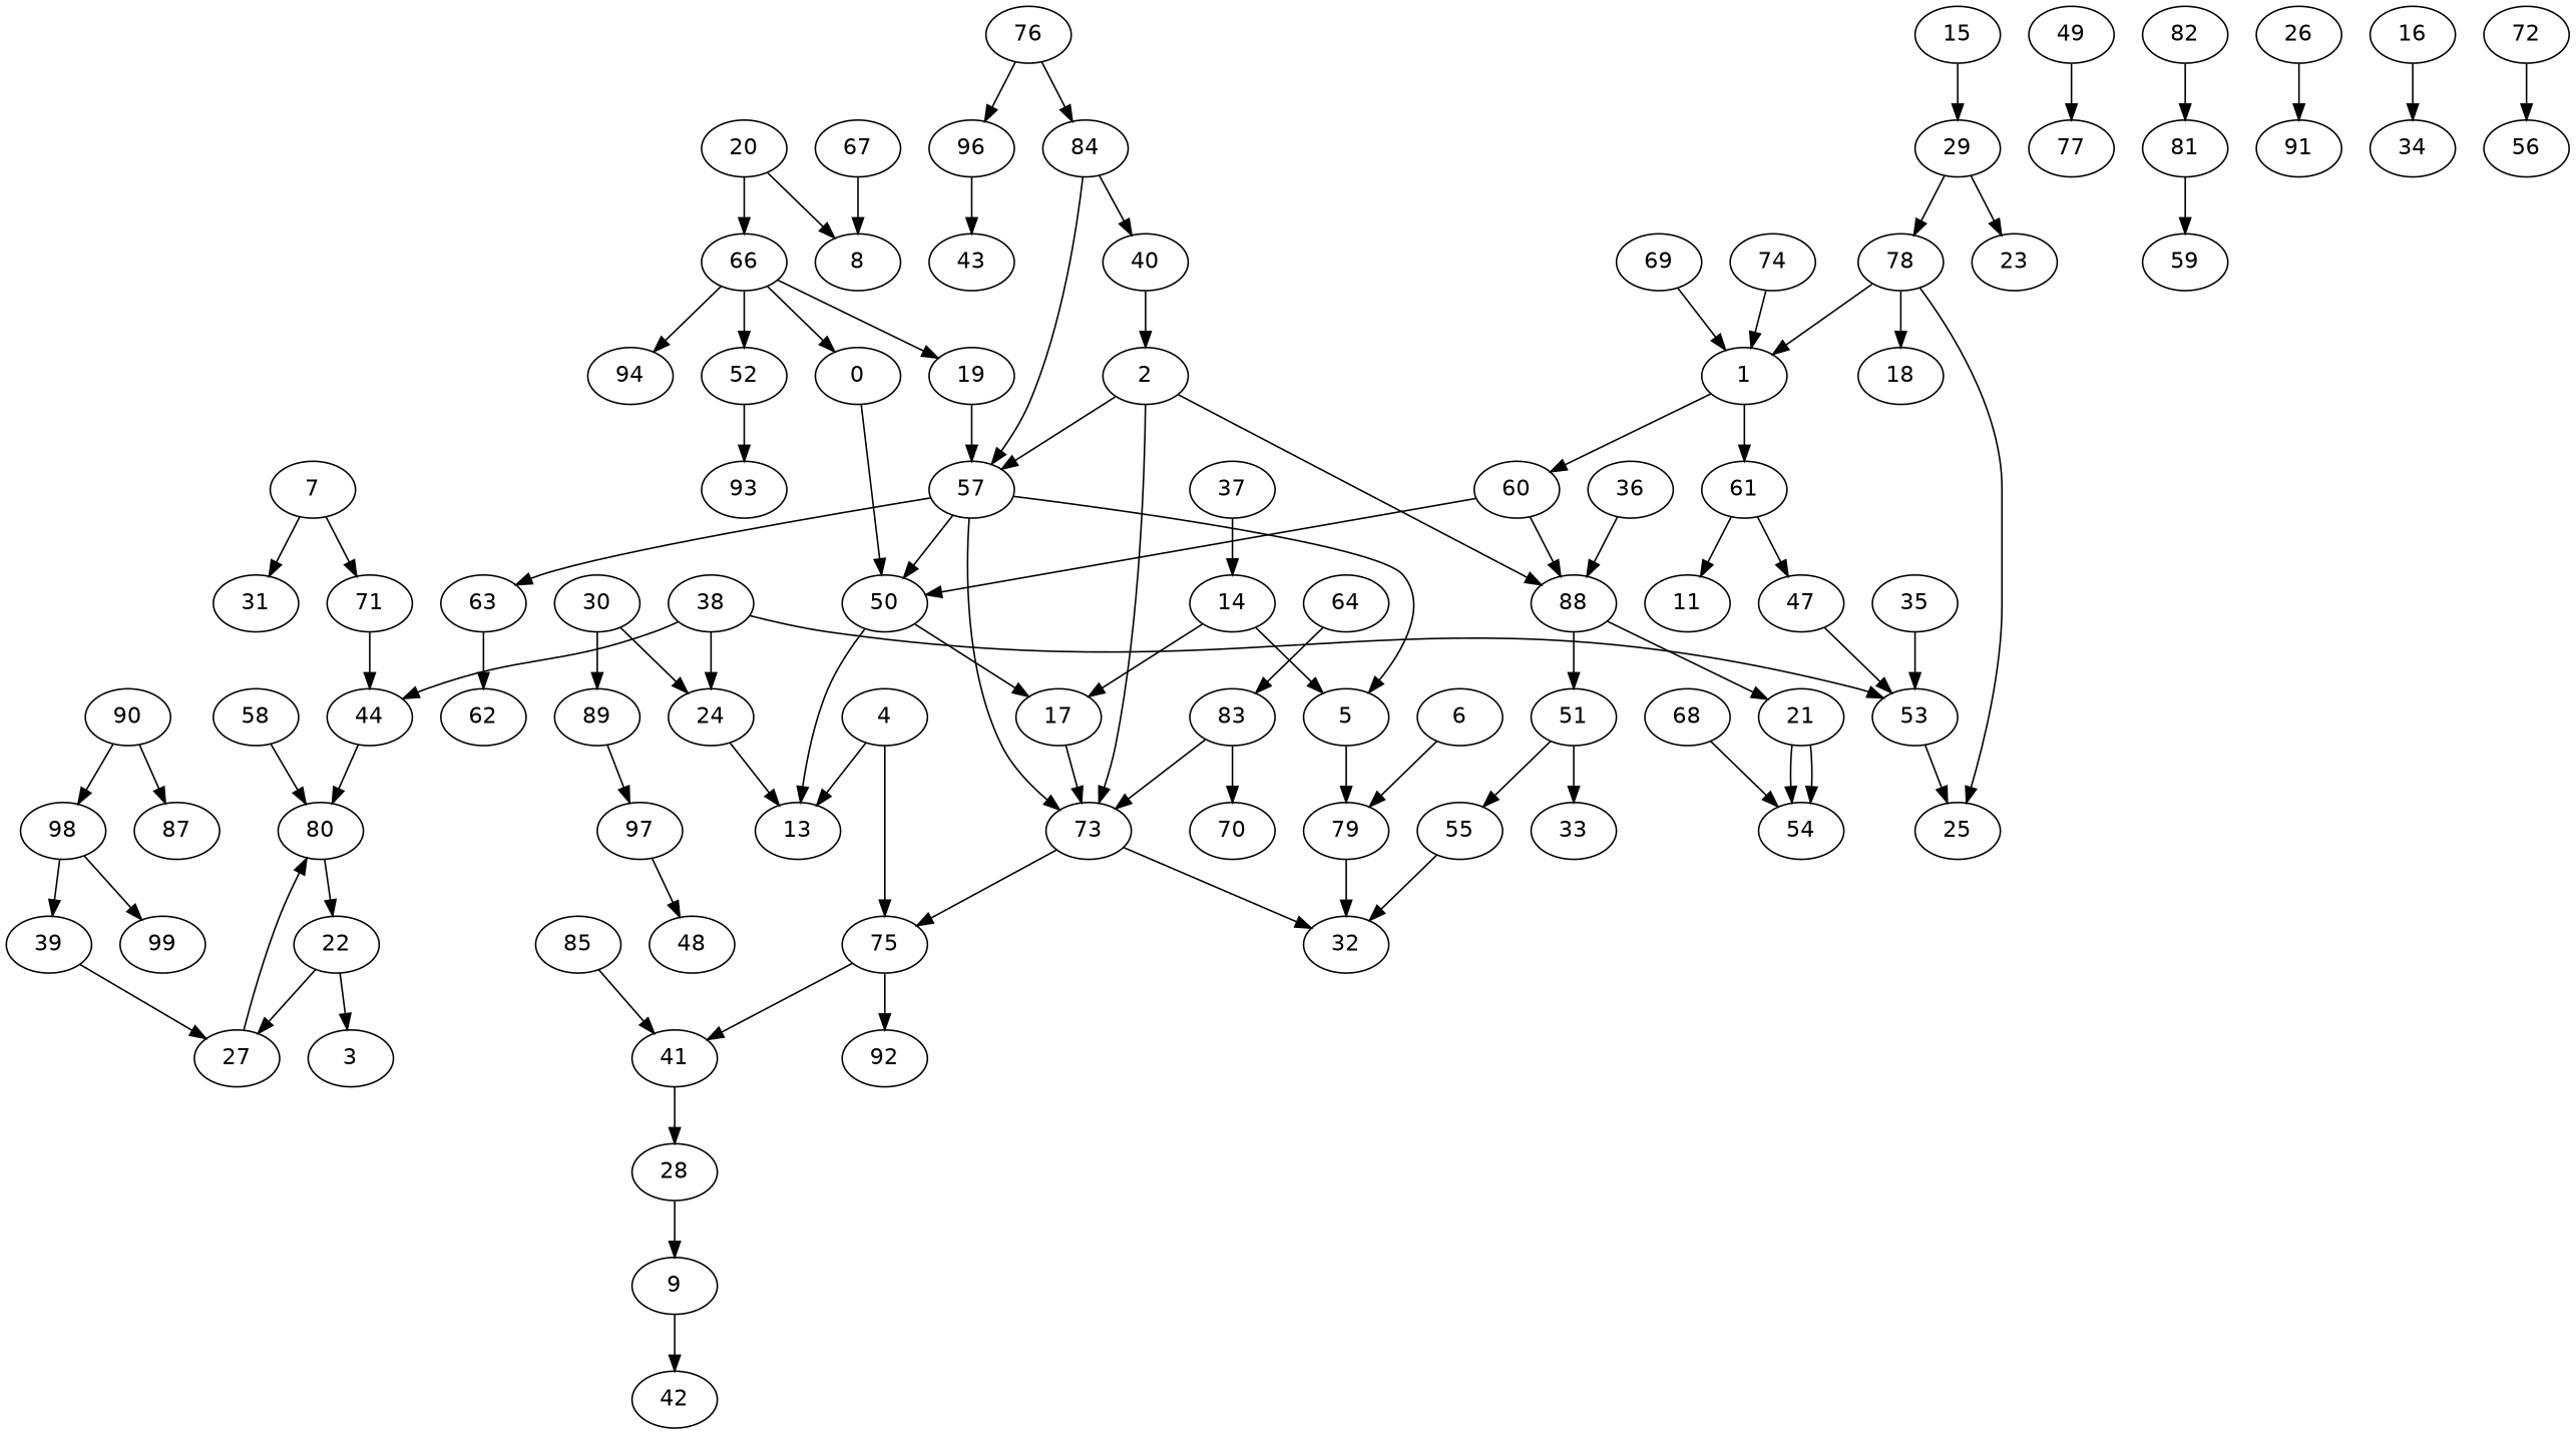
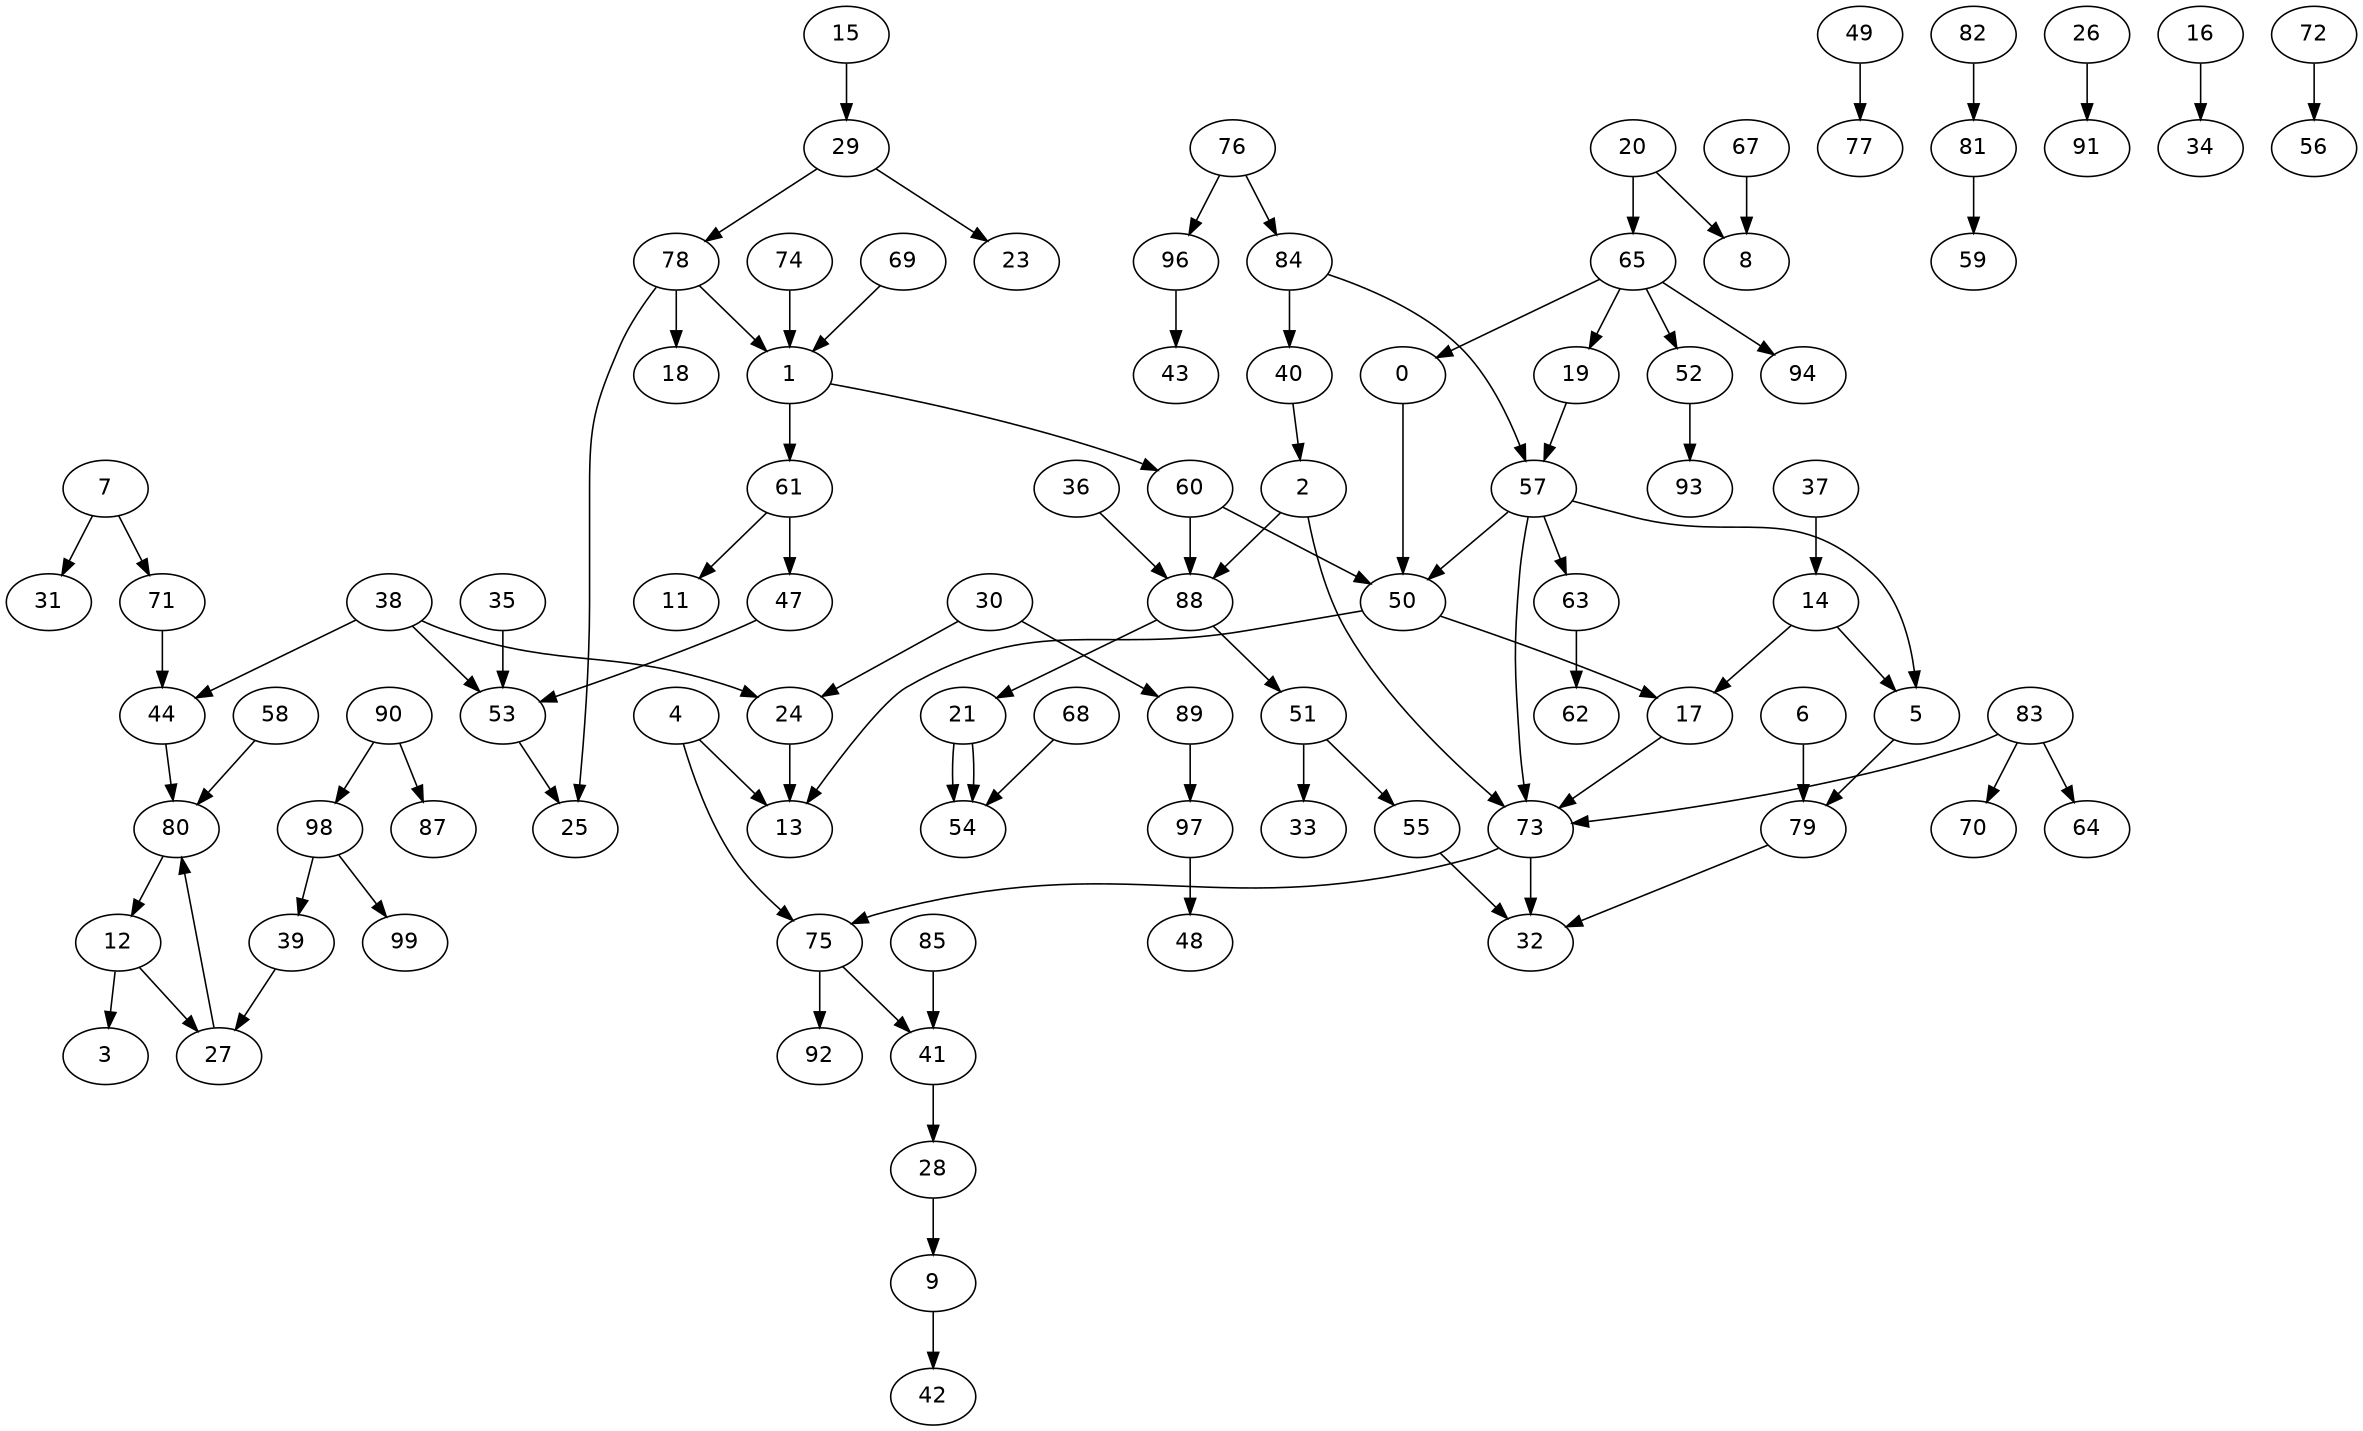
  digraph {
    fontname="DejaVu Sans"
    node [fontname="DejaVu Sans"]
    edge [fontname="DejaVu Sans"]
    7
    31
    71
    44
    80
    63
    62
-   12 [label=22]
+   12
    36
    88
    51
    21
    33
    55
    54
    74
    1
    60
    61
    50
    47
    11
    32
    49
    77
    83
    70
    73
    75
    41
    92
    53
    25
    82
    81
    59
    17
    13
    98
    39
    99
    27
    37
    14
    5
    79
    30
    24
    89
    97
    48
    57
    0
    20
-   66
+   66 [label=65]
    8
    94
    19
    52
    84
    40
    2
    28
    9
    42
    3
    76
    96
    43
    26
    91
    90
    87
    29
    23
    78
    18
    38
    93
    67
    35
    6
    64
    85
    68
    4
    69
    15
    16
    34
    72
    56
    58
    7 -> 31
    7 -> 71
    71 -> 44
    44 -> 80
    80 -> 12
    63 -> 62
    12 -> 27
    12 -> 3
    36 -> 88
    88 -> 51
    88 -> 21
    51 -> 33
    51 -> 55
    21 -> 54
    21 -> 54
    55 -> 32
    74 -> 1
    1 -> 60
    1 -> 61
    60 -> 88
    60 -> 50
    61 -> 47
    61 -> 11
    50 -> 17
    50 -> 13
    47 -> 53
    49 -> 77
    83 -> 70
    83 -> 73
    73 -> 32
    73 -> 75
    75 -> 41
    75 -> 92
    41 -> 28
    53 -> 25
    82 -> 81
    81 -> 59
    17 -> 73
    98 -> 39
    98 -> 99
    39 -> 27
    27 -> 80
    37 -> 14
    14 -> 17
    14 -> 5
    5 -> 79
    79 -> 32
    30 -> 24
    30 -> 89
    24 -> 13
    89 -> 97
    97 -> 48
    57 -> 63
    57 -> 50
    57 -> 73
    57 -> 5
    0 -> 50
    20 -> 66
    20 -> 8
    66 -> 0
    66 -> 94
    66 -> 19
    66 -> 52
    19 -> 57
    52 -> 93
    84 -> 57
    84 -> 40
    40 -> 2
    2 -> 88
    2 -> 73
-   2 -> 57
    28 -> 9
    9 -> 42
    76 -> 84
    76 -> 96
    96 -> 43
    26 -> 91
    90 -> 98
    90 -> 87
    29 -> 23
    29 -> 78
    78 -> 1
    78 -> 25
    78 -> 18
    38 -> 44
    38 -> 53
    38 -> 24
    67 -> 8
    35 -> 53
    6 -> 79
-   64 -> 83
+   83 -> 64
    85 -> 41
    68 -> 54
    4 -> 75
    4 -> 13
    69 -> 1
    15 -> 29
    16 -> 34
    72 -> 56
    58 -> 80
  }
